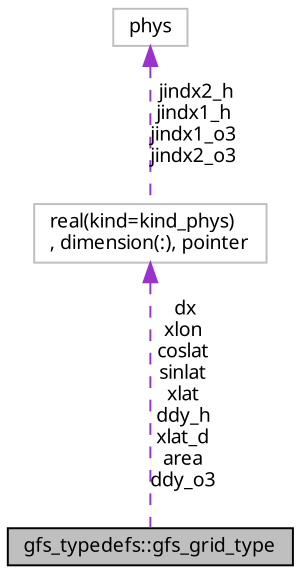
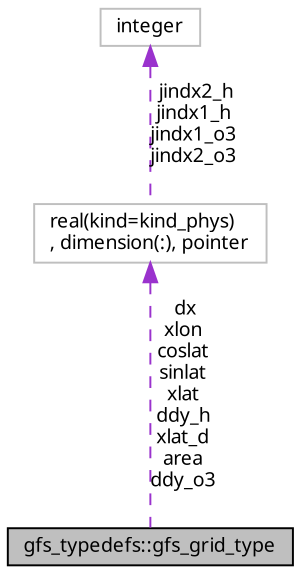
  digraph {
    fontname="Noto Sans"
    node [color=grey75 fillcolor=white fontname="Noto Sans" fontsize=10 shape=record style=filled]
    edge [color=darkorchid3 dir=back fontname="Noto Sans" fontsize=10 labelfontname=Helvetica labelfontsize=10 style=dashed]
    n1 [color=black fillcolor=grey75 fontcolor=black height=0.2 label="gfs_typedefs::gfs_grid_type" width=0.4]
    n2 [height=0.2 label="real(kind=kind_phys)\l, dimension(:), pointer" width=0.4]
-   n3 [height=0.2 label=phys width=0.4]
+   n3 [height=0.2 label=integer width=0.4]
    n2 -> n1 [label=" dx\nxlon\ncoslat\nsinlat\nxlat\nddy_h\nxlat_d\narea\nddy_o3"]
    n3 -> n2 [label=" jindx2_h\njindx1_h\njindx1_o3\njindx2_o3"]
  }
